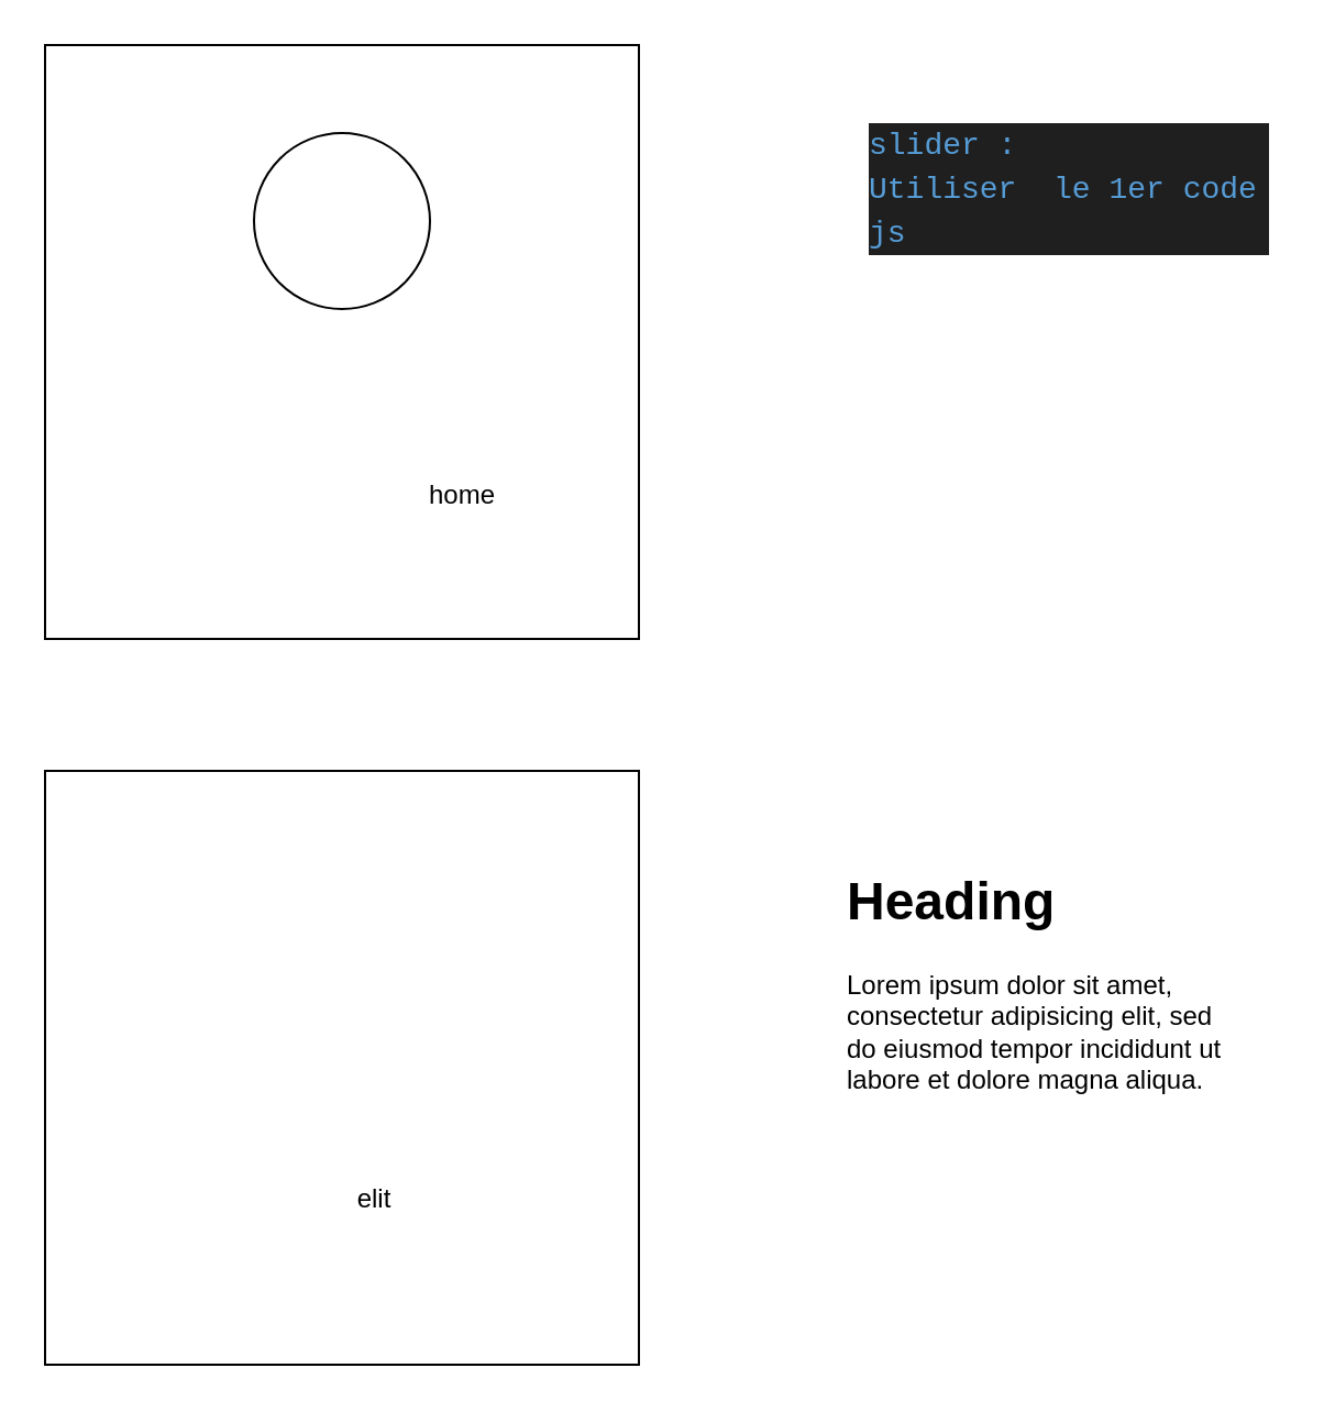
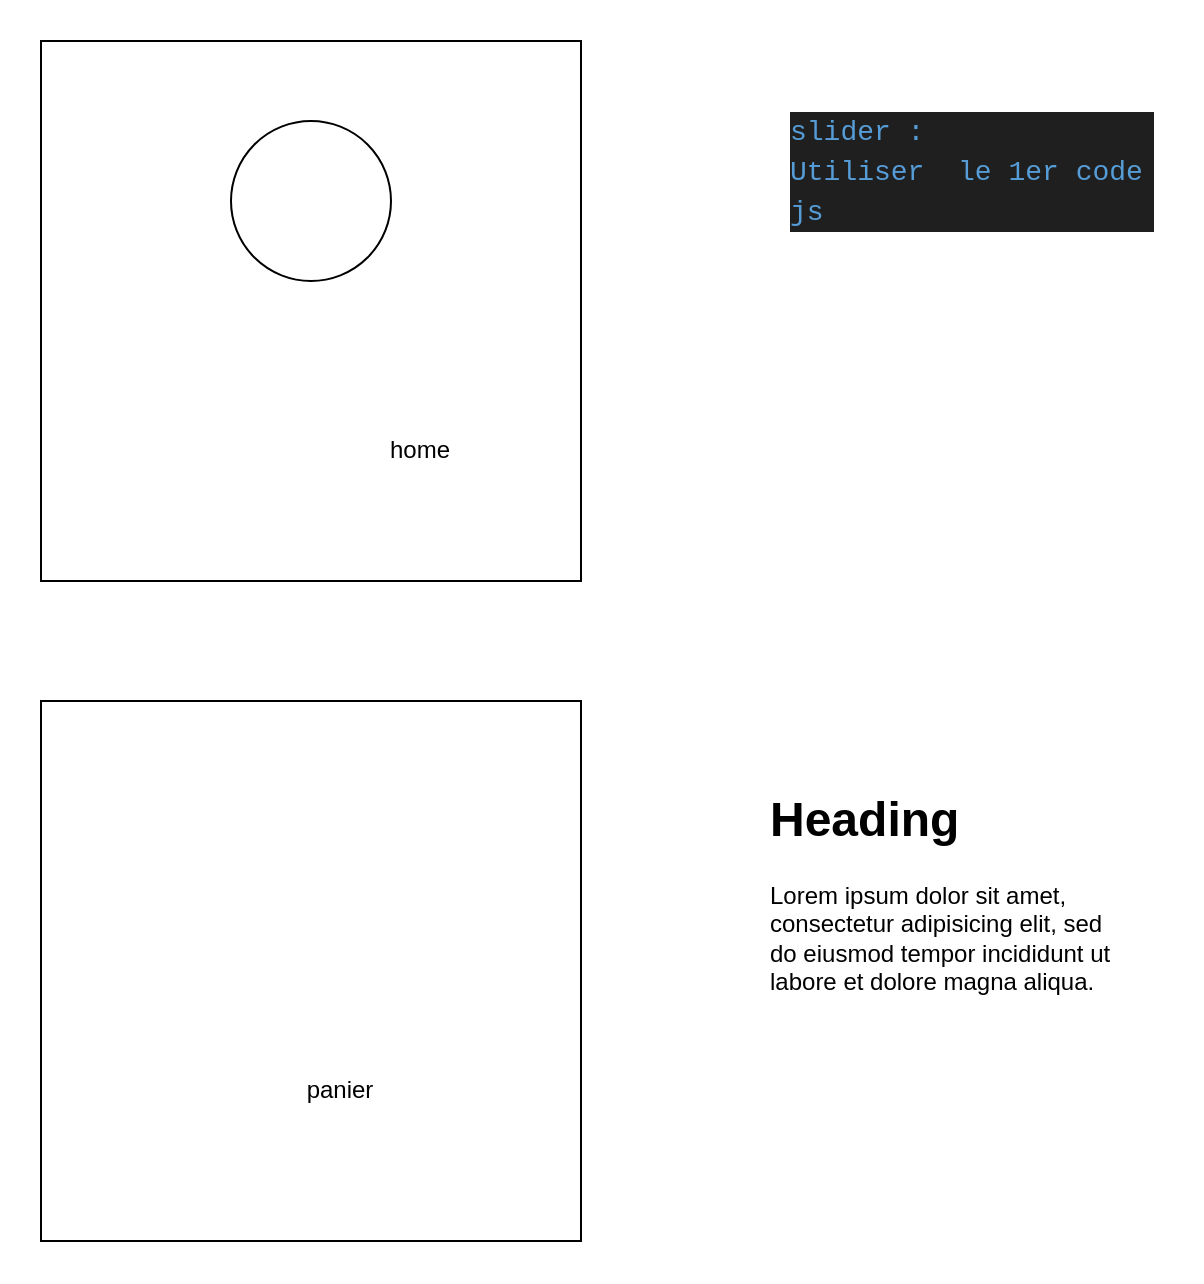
  <mxCell id="0" />
  <mxCell id="1" parent="0" />
  <mxCell id="2" value="" style="whiteSpace=wrap;html=1;aspect=fixed;" vertex="1" parent="1"><mxGeometry x="20" y="20" width="270" height="270" as="geometry" /></mxCell>
  <mxCell id="3" value="" style="ellipse;whiteSpace=wrap;html=1;aspect=fixed;" vertex="1" parent="1"><mxGeometry x="115" y="60" width="80" height="80" as="geometry" /></mxCell>
  <mxCell id="4" value="home" style="text;html=1;strokeColor=none;fillColor=none;align=center;verticalAlign=middle;whiteSpace=wrap;rounded=0;" vertex="1" parent="1"><mxGeometry x="180" y="210" width="60" height="30" as="geometry" /></mxCell>
  <mxCell id="5" value="" style="whiteSpace=wrap;html=1;aspect=fixed;" vertex="1" parent="1"><mxGeometry x="20" y="350" width="270" height="270" as="geometry" /></mxCell>
- <mxCell id="6" value="elit" style="text;html=1;strokeColor=none;fillColor=none;align=center;verticalAlign=middle;whiteSpace=wrap;rounded=0;" vertex="1" parent="1"><mxGeometry x="140" y="530" width="60" height="30" as="geometry" /></mxCell>
+ <mxCell id="6" value="panier" style="text;html=1;strokeColor=none;fillColor=none;align=center;verticalAlign=middle;whiteSpace=wrap;rounded=0;" vertex="1" parent="1"><mxGeometry x="140" y="530" width="60" height="30" as="geometry" /></mxCell>
  <mxCell id="7" value="&lt;h1&gt;&lt;div style=&quot;background-color: rgb(31, 31, 31); font-family: Consolas, &amp;quot;Courier New&amp;quot;, monospace; font-weight: normal; font-size: 14px; line-height: 20px;&quot;&gt;&lt;font color=&quot;#569cd6&quot;&gt;slider :&lt;/font&gt;&lt;/div&gt;&lt;div style=&quot;background-color: rgb(31, 31, 31); font-family: Consolas, &amp;quot;Courier New&amp;quot;, monospace; font-weight: normal; font-size: 14px; line-height: 20px;&quot;&gt;&lt;font color=&quot;#569cd6&quot;&gt;Utiliser&amp;nbsp; le 1er code js&lt;/font&gt;&lt;/div&gt;&lt;/h1&gt;" style="text;html=1;strokeColor=none;fillColor=none;spacing=5;spacingTop=-20;whiteSpace=wrap;overflow=hidden;rounded=0;" vertex="1" parent="1"><mxGeometry x="390" y="50" width="190" height="240" as="geometry" /></mxCell>
  <mxCell id="8" value="&lt;h1&gt;Heading&lt;/h1&gt;&lt;p&gt;Lorem ipsum dolor sit amet, consectetur adipisicing elit, sed do eiusmod tempor incididunt ut labore et dolore magna aliqua.&lt;/p&gt;" style="text;html=1;strokeColor=none;fillColor=none;spacing=5;spacingTop=-20;whiteSpace=wrap;overflow=hidden;rounded=0;" vertex="1" parent="1"><mxGeometry x="380" y="390" width="190" height="120" as="geometry" /></mxCell>
